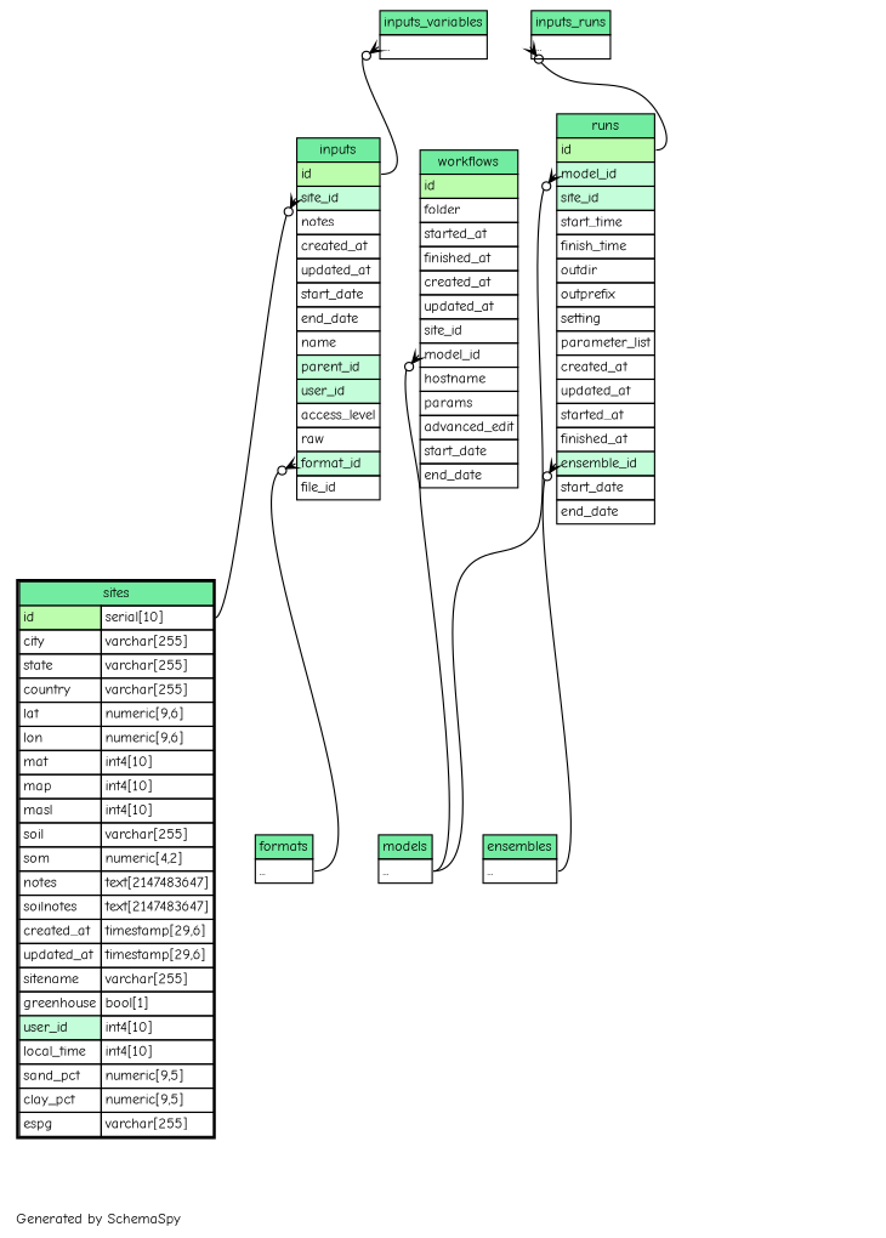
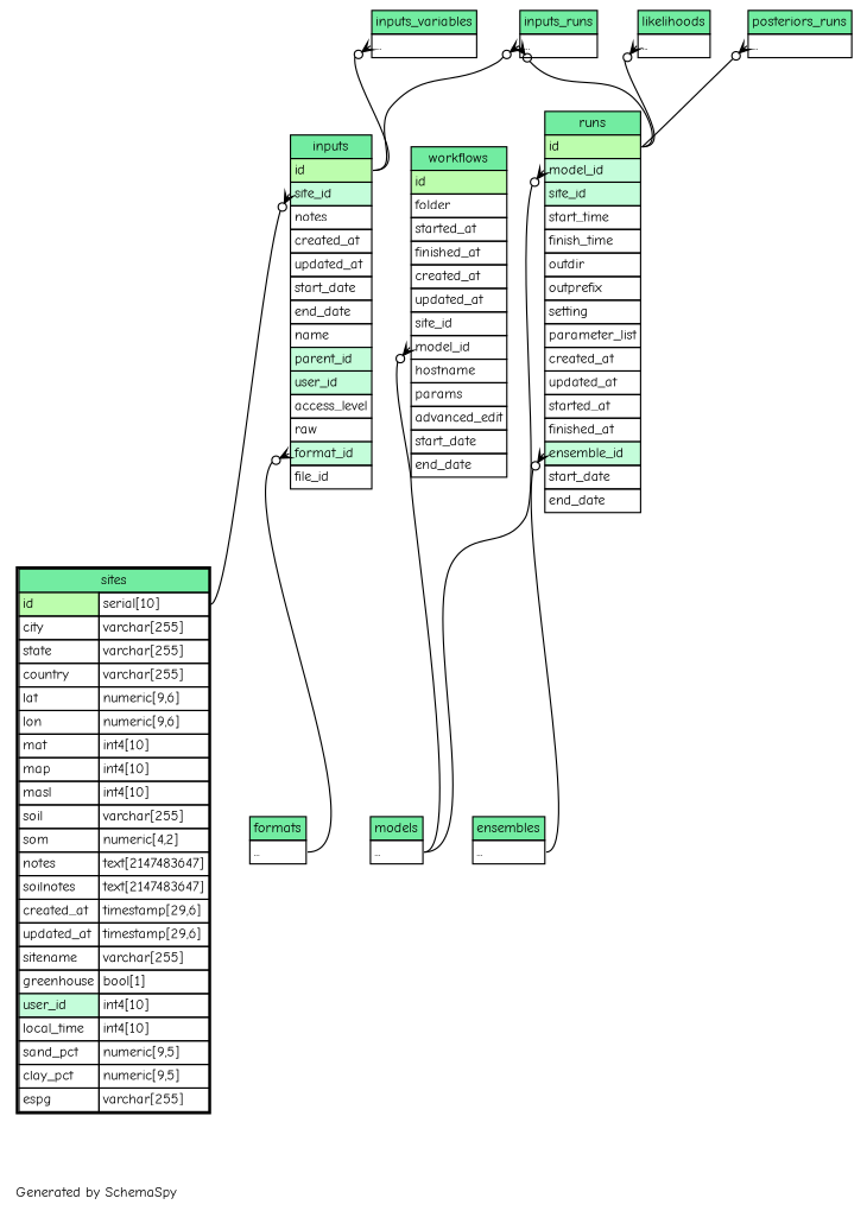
  digraph {
    bgcolor="#ffffff"
    fontname="Comic Neue"
    fontsize=11
    label="\nGenerated by SchemaSpy"
    labeljust=l
    nodesep=0.18
    rankdir=TB
    ranksep=0.46
    node [fontname="Comic Neue" fontsize=11 shape=plaintext]
    edge [arrowhead=none arrowsize=0.8 arrowtail=crowodot dir=back fontname="Comic Neue" headport="id:e" tailport="elipses:w"]
    n1 [label=<     <TABLE BORDER="0" CELLBORDER="1" CELLSPACING="0" BGCOLOR="#FFFFFF">       <TR><TD COLSPAN="4" BGCOLOR="#72ECA1" ALIGN="CENTER">ensembles</TD></TR>       <TR><TD PORT="elipses" COLSPAN="4" ALIGN="LEFT">...</TD></TR>     </TABLE>>]
    n2 [label=<     <TABLE BORDER="0" CELLBORDER="1" CELLSPACING="0" BGCOLOR="#FFFFFF">       <TR><TD COLSPAN="4" BGCOLOR="#72ECA1" ALIGN="CENTER">workflows</TD></TR>       <TR><TD PORT="id" COLSPAN="4" BGCOLOR="#bcfdad !important" ALIGN="LEFT">id</TD></TR>       <TR><TD PORT="folder" COLSPAN="4" ALIGN="LEFT">folder</TD></TR>       <TR><TD PORT="started_at" COLSPAN="4" ALIGN="LEFT">started_at</TD></TR>       <TR><TD PORT="finished_at" COLSPAN="4" ALIGN="LEFT">finished_at</TD></TR>       <TR><TD PORT="created_at" COLSPAN="4" ALIGN="LEFT">created_at</TD></TR>       <TR><TD PORT="updated_at" COLSPAN="4" ALIGN="LEFT">updated_at</TD></TR>       <TR><TD PORT="site_id" COLSPAN="4" ALIGN="LEFT">site_id</TD></TR>       <TR><TD PORT="model_id" COLSPAN="4" ALIGN="LEFT">model_id</TD></TR>       <TR><TD PORT="hostname" COLSPAN="4" ALIGN="LEFT">hostname</TD></TR>       <TR><TD PORT="params" COLSPAN="4" ALIGN="LEFT">params</TD></TR>       <TR><TD PORT="advanced_edit" COLSPAN="4" ALIGN="LEFT">advanced_edit</TD></TR>       <TR><TD PORT="start_date" COLSPAN="4" ALIGN="LEFT">start_date</TD></TR>       <TR><TD PORT="end_date" COLSPAN="4" ALIGN="LEFT">end_date</TD></TR>     </TABLE>>]
    n3 [label=<     <TABLE BORDER="0" CELLBORDER="1" CELLSPACING="0" BGCOLOR="#FFFFFF">       <TR><TD COLSPAN="4" BGCOLOR="#72ECA1" ALIGN="CENTER">models</TD></TR>       <TR><TD PORT="elipses" COLSPAN="4" ALIGN="LEFT">...</TD></TR>     </TABLE>>]
    n4 [label=<     <TABLE BORDER="2" CELLBORDER="1" CELLSPACING="0" BGCOLOR="#FFFFFF">       <TR><TD COLSPAN="4" BGCOLOR="#72ECA1" ALIGN="CENTER">sites</TD></TR>       <TR><TD PORT="id" COLSPAN="3" BGCOLOR="#bcfdad !important" ALIGN="LEFT">id</TD><TD PORT="id.type" ALIGN="LEFT">serial[10]</TD></TR>       <TR><TD PORT="city" COLSPAN="3" ALIGN="LEFT">city</TD><TD PORT="city.type" ALIGN="LEFT">varchar[255]</TD></TR>       <TR><TD PORT="state" COLSPAN="3" ALIGN="LEFT">state</TD><TD PORT="state.type" ALIGN="LEFT">varchar[255]</TD></TR>       <TR><TD PORT="country" COLSPAN="3" ALIGN="LEFT">country</TD><TD PORT="country.type" ALIGN="LEFT">varchar[255]</TD></TR>       <TR><TD PORT="lat" COLSPAN="3" ALIGN="LEFT">lat</TD><TD PORT="lat.type" ALIGN="LEFT">numeric[9,6]</TD></TR>       <TR><TD PORT="lon" COLSPAN="3" ALIGN="LEFT">lon</TD><TD PORT="lon.type" ALIGN="LEFT">numeric[9,6]</TD></TR>       <TR><TD PORT="mat" COLSPAN="3" ALIGN="LEFT">mat</TD><TD PORT="mat.type" ALIGN="LEFT">int4[10]</TD></TR>       <TR><TD PORT="map" COLSPAN="3" ALIGN="LEFT">map</TD><TD PORT="map.type" ALIGN="LEFT">int4[10]</TD></TR>       <TR><TD PORT="masl" COLSPAN="3" ALIGN="LEFT">masl</TD><TD PORT="masl.type" ALIGN="LEFT">int4[10]</TD></TR>       <TR><TD PORT="soil" COLSPAN="3" ALIGN="LEFT">soil</TD><TD PORT="soil.type" ALIGN="LEFT">varchar[255]</TD></TR>       <TR><TD PORT="som" COLSPAN="3" ALIGN="LEFT">som</TD><TD PORT="som.type" ALIGN="LEFT">numeric[4,2]</TD></TR>       <TR><TD PORT="notes" COLSPAN="3" ALIGN="LEFT">notes</TD><TD PORT="notes.type" ALIGN="LEFT">text[2147483647]</TD></TR>       <TR><TD PORT="soilnotes" COLSPAN="3" ALIGN="LEFT">soilnotes</TD><TD PORT="soilnotes.type" ALIGN="LEFT">text[2147483647]</TD></TR>       <TR><TD PORT="created_at" COLSPAN="3" ALIGN="LEFT">created_at</TD><TD PORT="created_at.type" ALIGN="LEFT">timestamp[29,6]</TD></TR>       <TR><TD PORT="updated_at" COLSPAN="3" ALIGN="LEFT">updated_at</TD><TD PORT="updated_at.type" ALIGN="LEFT">timestamp[29,6]</TD></TR>       <TR><TD PORT="sitename" COLSPAN="3" ALIGN="LEFT">sitename</TD><TD PORT="sitename.type" ALIGN="LEFT">varchar[255]</TD></TR>       <TR><TD PORT="greenhouse" COLSPAN="3" ALIGN="LEFT">greenhouse</TD><TD PORT="greenhouse.type" ALIGN="LEFT">bool[1]</TD></TR>       <TR><TD PORT="user_id" COLSPAN="3" BGCOLOR="#c4fdda !important" ALIGN="LEFT">user_id</TD><TD PORT="user_id.type" ALIGN="LEFT">int4[10]</TD></TR>       <TR><TD PORT="local_time" COLSPAN="3" ALIGN="LEFT">local_time</TD><TD PORT="local_time.type" ALIGN="LEFT">int4[10]</TD></TR>       <TR><TD PORT="sand_pct" COLSPAN="3" ALIGN="LEFT">sand_pct</TD><TD PORT="sand_pct.type" ALIGN="LEFT">numeric[9,5]</TD></TR>       <TR><TD PORT="clay_pct" COLSPAN="3" ALIGN="LEFT">clay_pct</TD><TD PORT="clay_pct.type" ALIGN="LEFT">numeric[9,5]</TD></TR>       <TR><TD PORT="espg" COLSPAN="3" ALIGN="LEFT">espg</TD><TD PORT="espg.type" ALIGN="LEFT">varchar[255]</TD></TR>     </TABLE>>]
    n5 [label=<     <TABLE BORDER="0" CELLBORDER="1" CELLSPACING="0" BGCOLOR="#FFFFFF">       <TR><TD COLSPAN="4" BGCOLOR="#72ECA1" ALIGN="CENTER">inputs</TD></TR>       <TR><TD PORT="id" COLSPAN="4" BGCOLOR="#bcfdad !important" ALIGN="LEFT">id</TD></TR>       <TR><TD PORT="site_id" COLSPAN="4" BGCOLOR="#c4fdda !important" ALIGN="LEFT">site_id</TD></TR>       <TR><TD PORT="notes" COLSPAN="4" ALIGN="LEFT">notes</TD></TR>       <TR><TD PORT="created_at" COLSPAN="4" ALIGN="LEFT">created_at</TD></TR>       <TR><TD PORT="updated_at" COLSPAN="4" ALIGN="LEFT">updated_at</TD></TR>       <TR><TD PORT="start_date" COLSPAN="4" ALIGN="LEFT">start_date</TD></TR>       <TR><TD PORT="end_date" COLSPAN="4" ALIGN="LEFT">end_date</TD></TR>       <TR><TD PORT="name" COLSPAN="4" ALIGN="LEFT">name</TD></TR>       <TR><TD PORT="parent_id" COLSPAN="4" BGCOLOR="#c4fdda !important" ALIGN="LEFT">parent_id</TD></TR>       <TR><TD PORT="user_id" COLSPAN="4" BGCOLOR="#c4fdda !important" ALIGN="LEFT">user_id</TD></TR>       <TR><TD PORT="access_level" COLSPAN="4" ALIGN="LEFT">access_level</TD></TR>       <TR><TD PORT="raw" COLSPAN="4" ALIGN="LEFT">raw</TD></TR>       <TR><TD PORT="format_id" COLSPAN="4" BGCOLOR="#c4fdda !important" ALIGN="LEFT">format_id</TD></TR>       <TR><TD PORT="file_id" COLSPAN="4" ALIGN="LEFT">file_id</TD></TR>     </TABLE>>]
    n6 [label=<     <TABLE BORDER="0" CELLBORDER="1" CELLSPACING="0" BGCOLOR="#FFFFFF">       <TR><TD COLSPAN="4" BGCOLOR="#72ECA1" ALIGN="CENTER">formats</TD></TR>       <TR><TD PORT="elipses" COLSPAN="4" ALIGN="LEFT">...</TD></TR>     </TABLE>>]
    n7 [label=<     <TABLE BORDER="0" CELLBORDER="1" CELLSPACING="0" BGCOLOR="#FFFFFF">       <TR><TD COLSPAN="4" BGCOLOR="#72ECA1" ALIGN="CENTER">inputs_runs</TD></TR>       <TR><TD PORT="elipses" COLSPAN="4" ALIGN="LEFT">...</TD></TR>     </TABLE>>]
    n8 [label=<     <TABLE BORDER="0" CELLBORDER="1" CELLSPACING="0" BGCOLOR="#FFFFFF">       <TR><TD COLSPAN="4" BGCOLOR="#72ECA1" ALIGN="CENTER">runs</TD></TR>       <TR><TD PORT="id" COLSPAN="4" BGCOLOR="#bcfdad !important" ALIGN="LEFT">id</TD></TR>       <TR><TD PORT="model_id" COLSPAN="4" BGCOLOR="#c4fdda !important" ALIGN="LEFT">model_id</TD></TR>       <TR><TD PORT="site_id" COLSPAN="4" BGCOLOR="#c4fdda !important" ALIGN="LEFT">site_id</TD></TR>       <TR><TD PORT="start_time" COLSPAN="4" ALIGN="LEFT">start_time</TD></TR>       <TR><TD PORT="finish_time" COLSPAN="4" ALIGN="LEFT">finish_time</TD></TR>       <TR><TD PORT="outdir" COLSPAN="4" ALIGN="LEFT">outdir</TD></TR>       <TR><TD PORT="outprefix" COLSPAN="4" ALIGN="LEFT">outprefix</TD></TR>       <TR><TD PORT="setting" COLSPAN="4" ALIGN="LEFT">setting</TD></TR>       <TR><TD PORT="parameter_list" COLSPAN="4" ALIGN="LEFT">parameter_list</TD></TR>       <TR><TD PORT="created_at" COLSPAN="4" ALIGN="LEFT">created_at</TD></TR>       <TR><TD PORT="updated_at" COLSPAN="4" ALIGN="LEFT">updated_at</TD></TR>       <TR><TD PORT="started_at" COLSPAN="4" ALIGN="LEFT">started_at</TD></TR>       <TR><TD PORT="finished_at" COLSPAN="4" ALIGN="LEFT">finished_at</TD></TR>       <TR><TD PORT="ensemble_id" COLSPAN="4" BGCOLOR="#c4fdda !important" ALIGN="LEFT">ensemble_id</TD></TR>       <TR><TD PORT="start_date" COLSPAN="4" ALIGN="LEFT">start_date</TD></TR>       <TR><TD PORT="end_date" COLSPAN="4" ALIGN="LEFT">end_date</TD></TR>     </TABLE>>]
    n9 [label=<     <TABLE BORDER="0" CELLBORDER="1" CELLSPACING="0" BGCOLOR="#FFFFFF">       <TR><TD COLSPAN="4" BGCOLOR="#72ECA1" ALIGN="CENTER">inputs_variables</TD></TR>       <TR><TD PORT="elipses" COLSPAN="4" ALIGN="LEFT">...</TD></TR>     </TABLE>>]
+   n10 [label=<     <TABLE BORDER="0" CELLBORDER="1" CELLSPACING="0" BGCOLOR="#FFFFFF">       <TR><TD COLSPAN="4" BGCOLOR="#72ECA1" ALIGN="CENTER">likelihoods</TD></TR>       <TR><TD PORT="elipses" COLSPAN="4" ALIGN="LEFT">...</TD></TR>     </TABLE>>]
+   n11 [label=<     <TABLE BORDER="0" CELLBORDER="1" CELLSPACING="0" BGCOLOR="#FFFFFF">       <TR><TD COLSPAN="4" BGCOLOR="#72ECA1" ALIGN="CENTER">posteriors_runs</TD></TR>       <TR><TD PORT="elipses" COLSPAN="4" ALIGN="LEFT">...</TD></TR>     </TABLE>>]
    n2 -> n3 [headport="elipses:e" tailport="model_id:w"]
    n5 -> n4 [headport="id.type:e" tailport="site_id:w"]
    n5 -> n6 [headport="elipses:e" tailport="format_id:w"]
+   n7 -> n5
    n7 -> n8
    n8 -> n1 [headport="elipses:e" tailport="ensemble_id:w"]
    n8 -> n3 [headport="elipses:e" tailport="model_id:w"]
    n9 -> n5
+   n10 -> n8
+   n11 -> n8
  }
